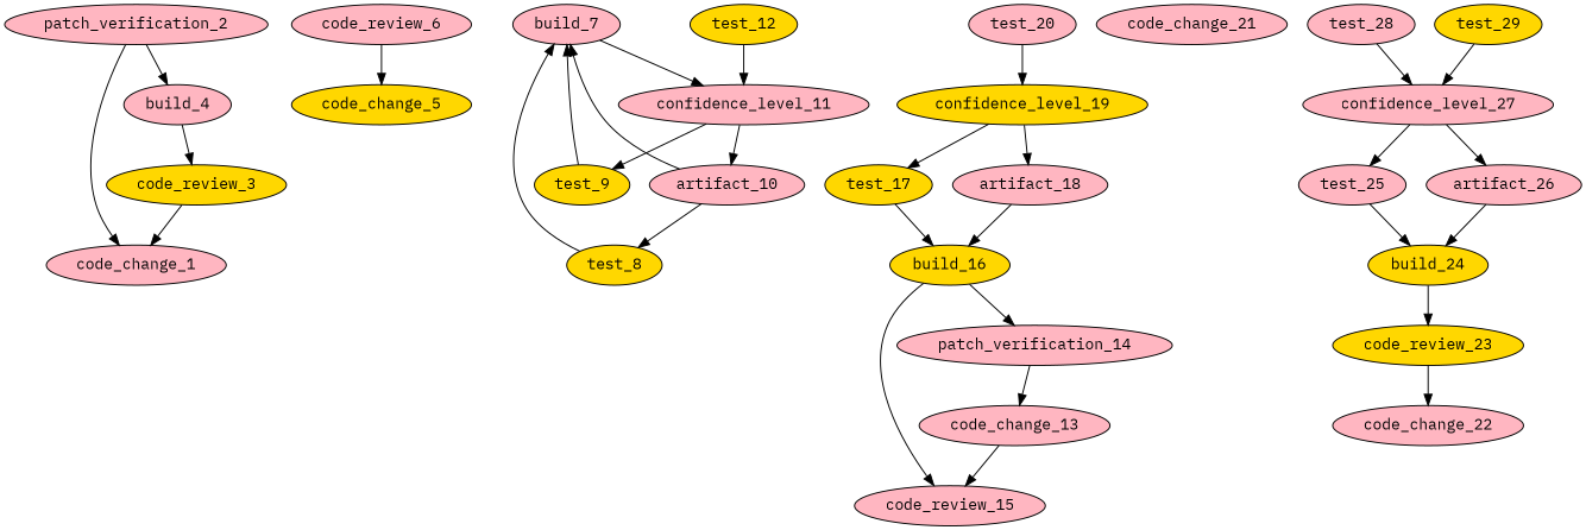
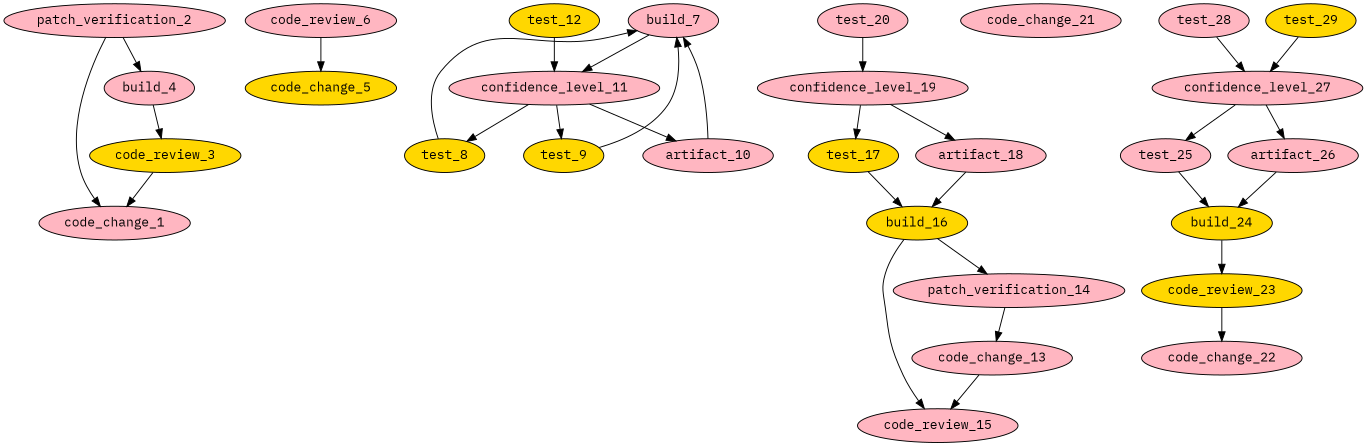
  strict digraph {
    fontname="IBM Plex Mono"
    node [fillcolor=lightpink fontname="IBM Plex Mono" style=filled type=test]
    edge [fontname="IBM Plex Mono"]
    code_change_1 [time=0 type=code_change]
    patch_verification_2 [time=1 type=patch_verification]
    build_4 [time=3 type=build]
    code_review_3 [fillcolor=gold time=2 type=code_review]
    code_change_5 [fillcolor=gold time=4 type=code_change]
    code_review_6 [time=5 type=code_review]
    build_7 [time=6 type=build]
    confidence_level_11 [time=10 type=confidence_level]
    test_8 [fillcolor=gold time=7]
    test_9 [fillcolor=gold time=8]
    artifact_10 [time=9 type=artifact]
    test_12 [fillcolor=gold time=11]
    code_change_13 [time=12 type=code_change]
    code_review_15 [time=14 type=code_review]
    patch_verification_14 [time=13 type=patch_verification]
    build_16 [fillcolor=gold time=15 type=build]
    test_17 [fillcolor=gold time=16]
    artifact_18 [time=17 type=artifact]
-   confidence_level_19 [fillcolor=gold time=18 type=confidence_level]
+   confidence_level_19 [time=18 type=confidence_level]
    test_20 [time=19]
    code_change_21 [time=20 type=code_change]
    code_change_22 [time=21 type=code_change]
    code_review_23 [fillcolor=gold time=22 type=code_review]
    build_24 [fillcolor=gold time=23 type=build]
    test_25 [time=24]
    artifact_26 [time=25 type=artifact]
    confidence_level_27 [time=26 type=confidence_level]
    test_28 [time=27]
    test_29 [fillcolor=gold time=28]
    patch_verification_2 -> code_change_1
    patch_verification_2 -> build_4
    build_4 -> code_review_3
    code_review_3 -> code_change_1
    code_review_6 -> code_change_5
    build_7 -> confidence_level_11
-   artifact_10 -> test_8
+   confidence_level_11 -> test_8
    confidence_level_11 -> test_9
    confidence_level_11 -> artifact_10
    test_8 -> build_7
    test_9 -> build_7
    artifact_10 -> build_7
    test_12 -> confidence_level_11
    code_change_13 -> code_review_15
    patch_verification_14 -> code_change_13
    build_16 -> code_review_15
    build_16 -> patch_verification_14
    test_17 -> build_16
    artifact_18 -> build_16
    confidence_level_19 -> test_17
    confidence_level_19 -> artifact_18
    test_20 -> confidence_level_19
    code_review_23 -> code_change_22
    build_24 -> code_review_23
    test_25 -> build_24
    artifact_26 -> build_24
    confidence_level_27 -> test_25
    confidence_level_27 -> artifact_26
    test_28 -> confidence_level_27
    test_29 -> confidence_level_27
  }
